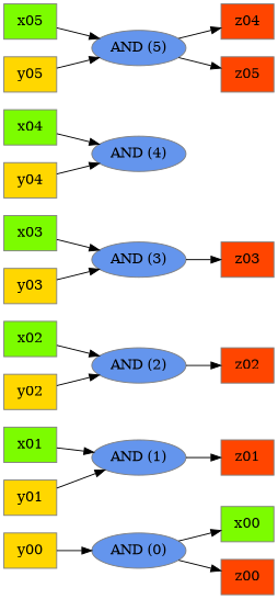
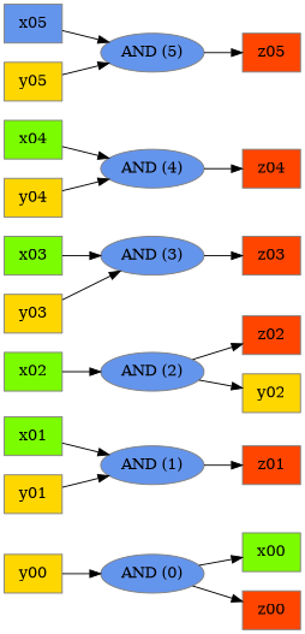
  digraph {
    rankdir=LR
    node [color=gray50 fillcolor=cornflowerblue style=filled shape=box]
    n1 [label="AND (0)" shape=""]
    x00 [fillcolor=lawngreen]
    z00 [fillcolor=orangered]
    n4 [label="AND (1)" shape=""]
    x01 [fillcolor=lawngreen]
    z01 [fillcolor=orangered]
    n7 [label="AND (2)" shape=""]
    x02 [fillcolor=lawngreen]
    z02 [fillcolor=orangered]
    n10 [label="AND (3)" shape=""]
    x03 [fillcolor=lawngreen]
    z03 [fillcolor=orangered]
    n13 [label="AND (4)" shape=""]
    x04 [fillcolor=lawngreen]
    z04 [fillcolor=orangered]
    n16 [label="AND (5)" shape=""]
-   x05 [fillcolor=lawngreen]
+   x05
    z05 [fillcolor=orangered]
    y00 [fillcolor=gold]
    y01 [fillcolor=gold]
    y02 [fillcolor=gold]
    y03 [fillcolor=gold]
    y04 [fillcolor=gold]
    y05 [fillcolor=gold]
    n1 -> x00
    n1 -> z00
    n4 -> z01
    x01 -> n4
    n7 -> z02
    x02 -> n7
    n10 -> z03
    x03 -> n10
-   n16 -> z04
+   n13 -> z04
    x04 -> n13
    n16 -> z05
    x05 -> n16
    y00 -> n1
    y01 -> n4
-   y02 -> n7
+   n7 -> y02
    y03 -> n10
    y04 -> n13
    y05 -> n16
  }
